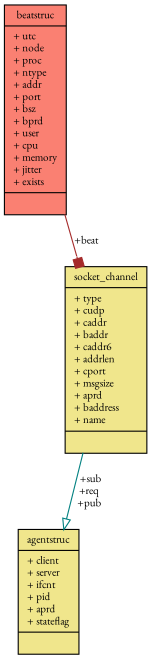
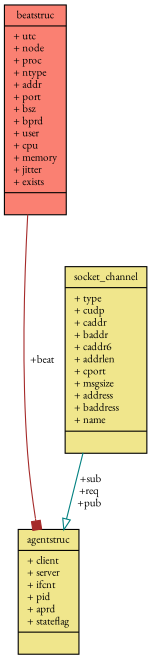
  digraph {
    fontname="EB Garamond"
    node [color=black fillcolor=khaki fontname="EB Garamond" fontsize=10 shape=record style=filled]
    edge [fontname="EB Garamond" fontsize=10 labelfontname=Helvetica labelfontsize=10 style=solid]
    n1 [fontcolor=black height=0.2 label="{agentstruc\n|+ client\l+ server\l+ ifcnt\l+ pid\l+ aprd\l+ stateflag\l|}" width=0.4]
-   n2 [height=0.2 label="{socket_channel\n|+ type\l+ cudp\l+ caddr\l+ baddr\l+ caddr6\l+ addrlen\l+ cport\l+ msgsize\l+ aprd\l+ baddress\l+ name\l|}" width=0.4]
+   n2 [height=0.2 label="{socket_channel\n|+ type\l+ cudp\l+ caddr\l+ baddr\l+ caddr6\l+ addrlen\l+ cport\l+ msgsize\l+ address\l+ baddress\l+ name\l|}" width=0.4]
    n3 [fillcolor=salmon height=0.2 label="{beatstruc\n|+ utc\l+ node\l+ proc\l+ ntype\l+ addr\l+ port\l+ bsz\l+ bprd\l+ user\l+ cpu\l+ memory\l+ jitter\l+ exists\l|}" width=0.4]
    n2 -> n1 [arrowhead=onormal color=teal label=" +sub\n+req\n+pub"]
-   n3 -> n2 [arrowhead=box color=brown label=" +beat"]
+   n3 -> n1 [arrowhead=box color=brown label=" +beat"]
  }
